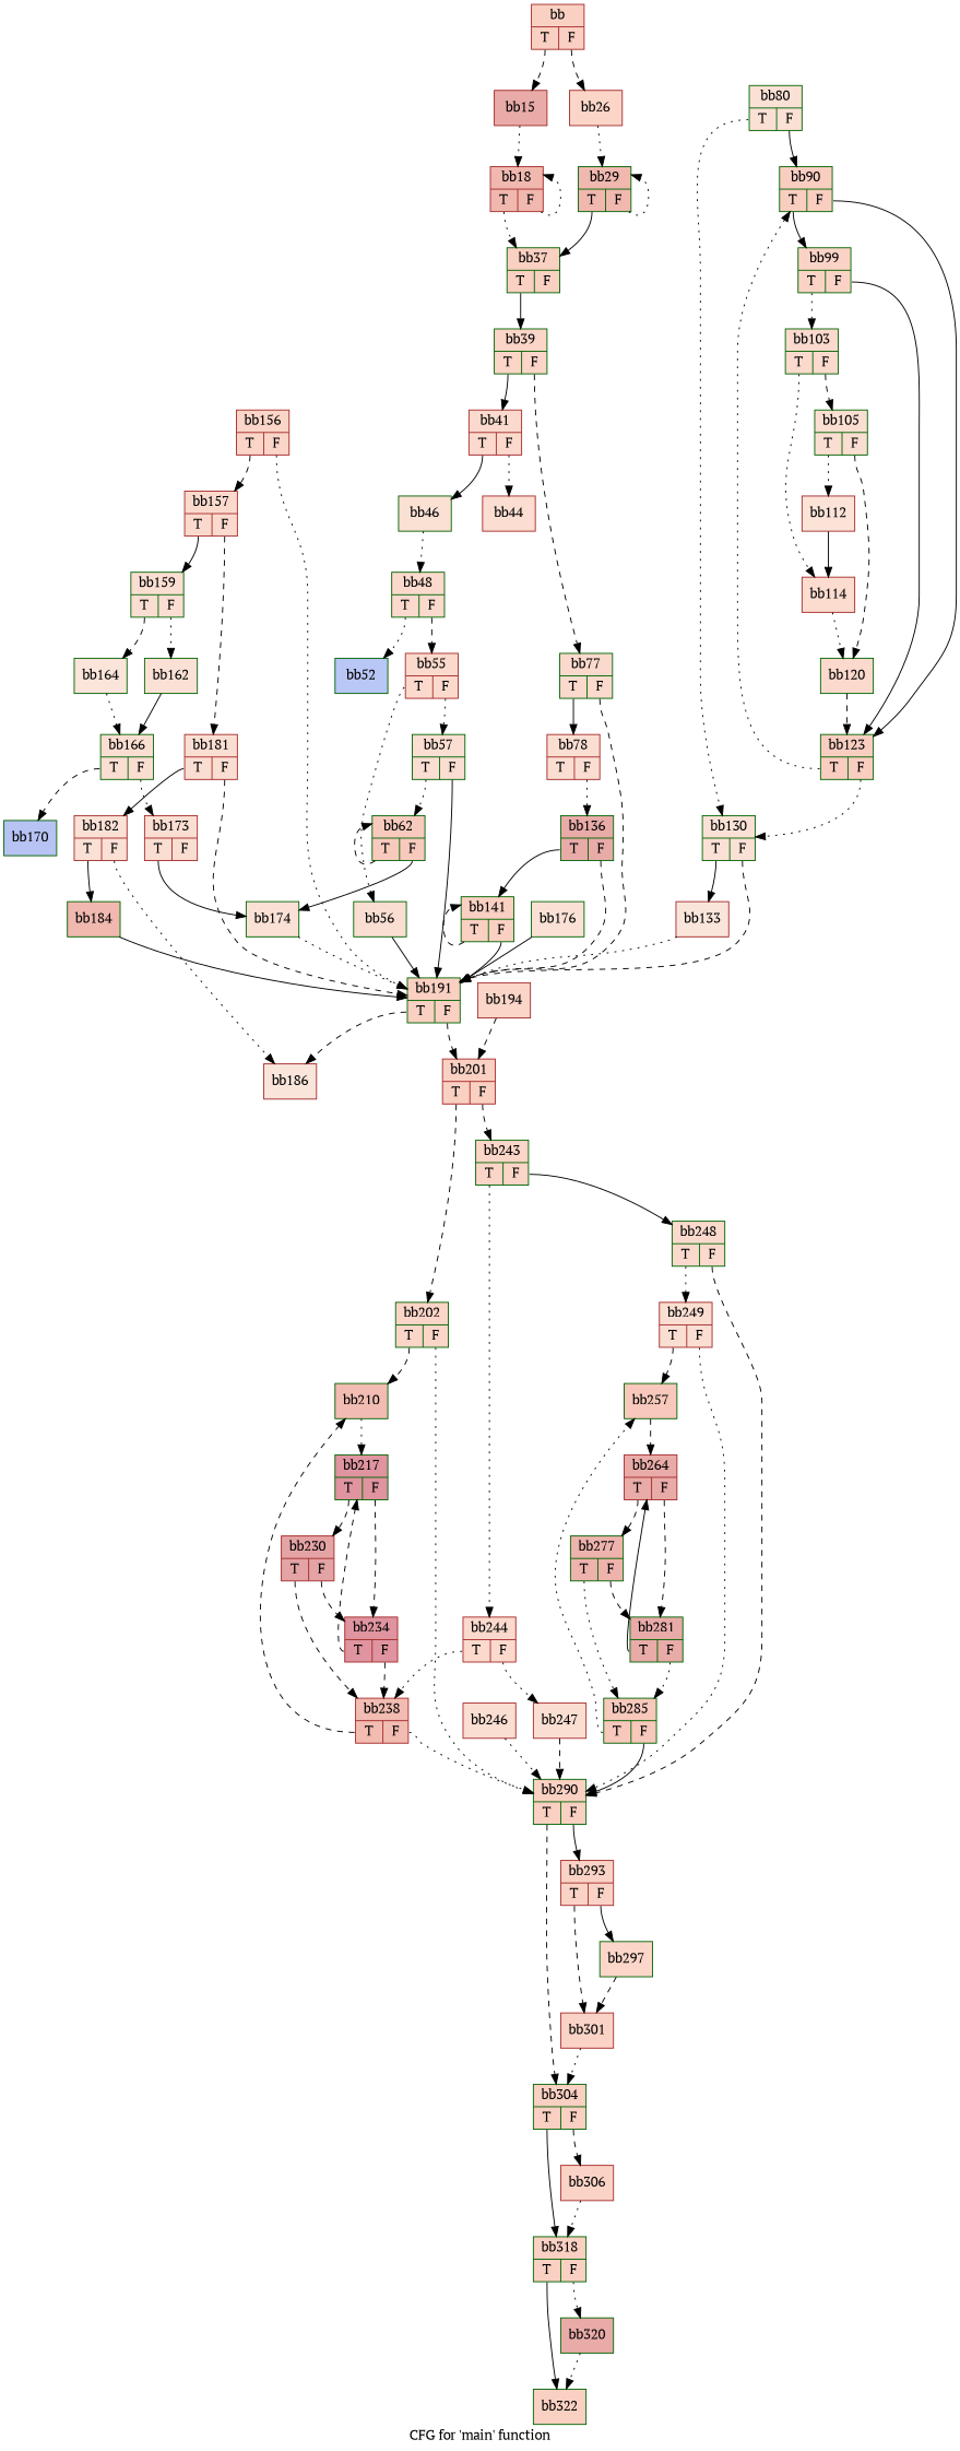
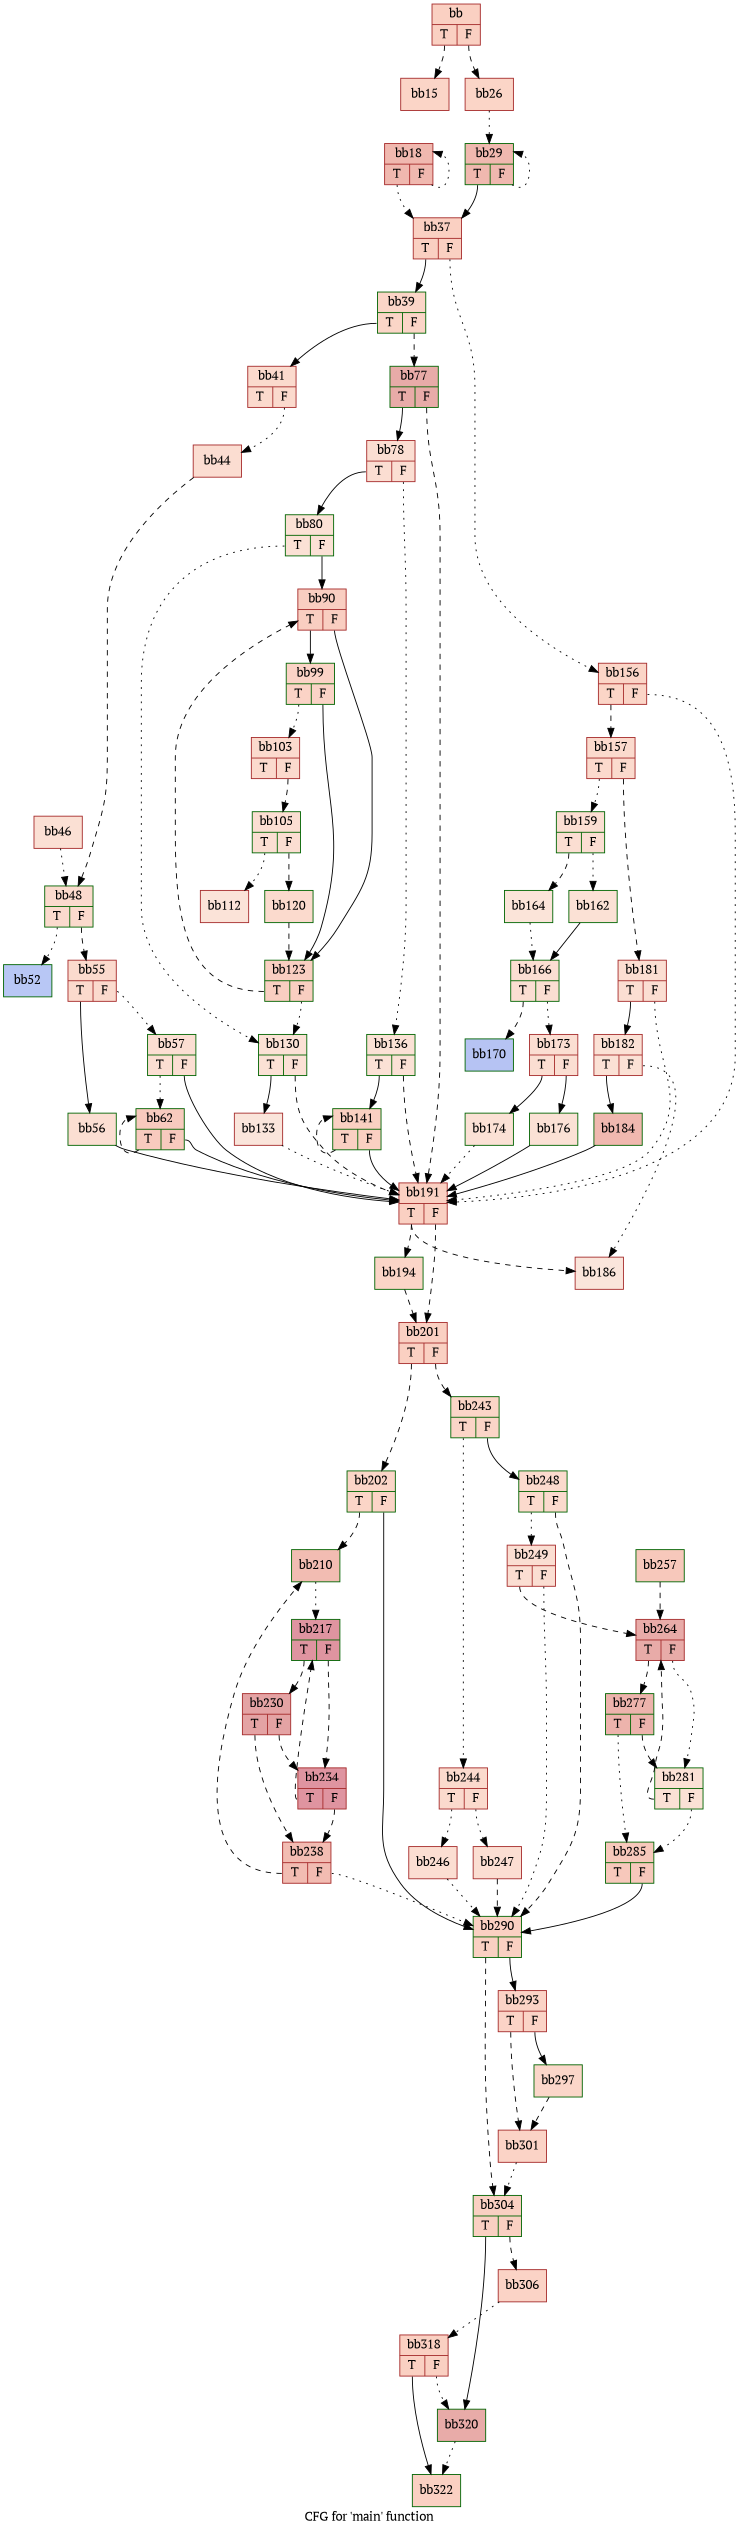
  digraph {
    fontname="PT Serif"
    label="CFG for 'main' function"
    node [color=darkgreen fillcolor="#f7b59970" fontname="PT Serif" shape=record style=filled]
    edge [fontname="PT Serif" style=dashed tailport=s0]
    n1 [color=brown fillcolor="#f3947570" label="{bb|{<s0>T|<s1>F}}"]
-   n2 [color=brown fillcolor="#cc403a70" label="{bb15}"]
+   n2 [color=brown fillcolor="#f5a08170" label="{bb15}"]
    n3 [color=brown fillcolor="#f5a08170" label="{bb26}"]
    n4 [color=brown fillcolor="#dc5d4a70" label="{bb18|{<s0>T|<s1>F}}"]
    n5 [fillcolor="#dc5d4a70" label="{bb29|{<s0>T|<s1>F}}"]
-   n6 [fillcolor="#f3947570" label="{bb37|{<s0>T|<s1>F}}"]
+   n6 [color=brown fillcolor="#f3947570" label="{bb37|{<s0>T|<s1>F}}"]
    n7 [fillcolor="#f5a08170" label="{bb39|{<s0>T|<s1>F}}"]
    n8 [color=brown fillcolor="#f5a08170" label="{bb156|{<s0>T|<s1>F}}"]
    n9 [color=brown fillcolor="#f7ac8e70" label="{bb41|{<s0>T|<s1>F}}"]
-   n10 [fillcolor="#f7ac8e70" label="{bb77|{<s0>T|<s1>F}}"]
-   n11 [fillcolor="#f3947570" label="{bb191|{<s0>T|<s1>F}}"]
+   n10 [fillcolor="#cc403a70" label="{bb77|{<s0>T|<s1>F}}"]
+   n11 [color=brown fillcolor="#f3947570" label="{bb191|{<s0>T|<s1>F}}"]
    n12 [color=brown fillcolor="#f7ac8e70" label="{bb157|{<s0>T|<s1>F}}"]
-   n13 [fillcolor="#f7b99e70" label="{bb46}"]
+   n13 [color=brown fillcolor="#f7b99e70" label="{bb46}"]
    n14 [color=brown fillcolor="#f7b39670" label="{bb44}"]
    n15 [color=brown label="{bb78|{<s0>T|<s1>F}}"]
-   n16 [color=brown fillcolor="#f5a08170" label="{bb194}"]
+   n16 [fillcolor="#f5a08170" label="{bb194}"]
    n17 [color=brown fillcolor="#f3947570" label="{bb201|{<s0>T|<s1>F}}"]
    n18 [color=brown fillcolor="#f4c5ad70" label="{bb186}"]
    n19 [label="{bb159|{<s0>T|<s1>F}}"]
    n20 [color=brown label="{bb181|{<s0>T|<s1>F}}"]
    n21 [fillcolor="#f7ac8e70" label="{bb48|{<s0>T|<s1>F}}"]
    n22 [fillcolor="#f7bca170" label="{bb80|{<s0>T|<s1>F}}"]
-   n23 [fillcolor="#cc403a70" label="{bb136|{<s0>T|<s1>F}}"]
+   n23 [fillcolor="#f7bca170" label="{bb136|{<s0>T|<s1>F}}"]
    n24 [fillcolor="#5f7fe870" label="{bb52}"]
    n25 [color=brown fillcolor="#f7ac8e70" label="{bb55|{<s0>T|<s1>F}}"]
    n26 [label="{bb56}"]
    n27 [label="{bb57|{<s0>T|<s1>F}}"]
    n28 [fillcolor="#ef886b70" label="{bb62|{<s0>T|<s1>F}}"]
    n29 [fillcolor="#f5a08170" label="{bb202|{<s0>T|<s1>F}}"]
    n30 [fillcolor="#f5a08170" label="{bb243|{<s0>T|<s1>F}}"]
    n31 [fillcolor="#f7bca170" label="{bb130|{<s0>T|<s1>F}}"]
-   n32 [fillcolor="#f2907270" label="{bb90|{<s0>T|<s1>F}}"]
+   n32 [color=brown fillcolor="#f2907270" label="{bb90|{<s0>T|<s1>F}}"]
    n33 [fillcolor="#f3947570" label="{bb141|{<s0>T|<s1>F}}"]
    n34 [color=brown fillcolor="#f4c5ad70" label="{bb133}"]
    n35 [fillcolor="#f59c7d70" label="{bb99|{<s0>T|<s1>F}}"]
    n36 [fillcolor="#f2907270" label="{bb123|{<s0>T|<s1>F}}"]
-   n37 [fillcolor="#f7ac8e70" label="{bb103|{<s0>T|<s1>F}}"]
-   n38 [color=brown fillcolor="#f7af9170" label="{bb114}"]
+   n37 [color=brown fillcolor="#f7ac8e70" label="{bb103|{<s0>T|<s1>F}}"]
    n39 [label="{bb105|{<s0>T|<s1>F}}"]
    n40 [fillcolor="#f7ac8e70" label="{bb120}"]
    n41 [color=brown fillcolor="#f6bfa670" label="{bb112}"]
    n42 [fillcolor="#f5c1a970" label="{bb164}"]
    n43 [fillcolor="#f7bca170" label="{bb162}"]
    n44 [color=brown fillcolor="#f7bca170" label="{bb182|{<s0>T|<s1>F}}"]
    n45 [label="{bb166|{<s0>T|<s1>F}}"]
    n46 [fillcolor="#dc5d4a70" label="{bb184}"]
    n47 [fillcolor="#5977e370" label="{bb170}"]
    n48 [color=brown label="{bb173|{<s0>T|<s1>F}}"]
    n49 [fillcolor="#f7bca170" label="{bb174}"]
    n50 [fillcolor="#f7bca170" label="{bb176}"]
    n51 [fillcolor="#e1675170" label="{bb210}"]
    n52 [fillcolor="#f3947570" label="{bb290|{<s0>T|<s1>F}}"]
    n53 [color=brown fillcolor="#f7ac8e70" label="{bb244|{<s0>T|<s1>F}}"]
    n54 [fillcolor="#f7ac8e70" label="{bb248|{<s0>T|<s1>F}}"]
    n55 [fillcolor="#b70d2870" label="{bb217|{<s0>T|<s1>F}}"]
    n56 [fillcolor="#f3947570" label="{bb304|{<s0>T|<s1>F}}"]
    n57 [color=brown fillcolor="#f59c7d70" label="{bb293|{<s0>T|<s1>F}}"]
    n58 [color=brown label="{bb246}"]
    n59 [color=brown label="{bb247}"]
    n60 [color=brown label="{bb249|{<s0>T|<s1>F}}"]
    n61 [color=brown fillcolor="#c32e3170" label="{bb230|{<s0>T|<s1>F}}"]
    n62 [color=brown fillcolor="#b70d2870" label="{bb234|{<s0>T|<s1>F}}"]
-   n63 [fillcolor="#f3947570" label="{bb318|{<s0>T|<s1>F}}"]
+   n63 [color=brown fillcolor="#f3947570" label="{bb318|{<s0>T|<s1>F}}"]
    n64 [color=brown fillcolor="#f59c7d70" label="{bb306}"]
    n65 [color=brown fillcolor="#f59c7d70" label="{bb301}"]
    n66 [fillcolor="#f6a38570" label="{bb297}"]
    n67 [color=brown fillcolor="#e1675170" label="{bb238|{<s0>T|<s1>F}}"]
    n68 [fillcolor="#ed836670" label="{bb257}"]
    n69 [color=brown fillcolor="#cc403a70" label="{bb264|{<s0>T|<s1>F}}"]
    n70 [fillcolor="#d6524470" label="{bb277|{<s0>T|<s1>F}}"]
-   n71 [fillcolor="#cc403a70" label="{bb281|{<s0>T|<s1>F}}"]
+   n71 [fillcolor="#f7bca170" label="{bb281|{<s0>T|<s1>F}}"]
    n72 [fillcolor="#ed836670" label="{bb285|{<s0>T|<s1>F}}"]
    n73 [fillcolor="#f3947570" label="{bb322}"]
    n74 [fillcolor="#cc403a70" label="{bb320}"]
    n1 -> n2
    n1 -> n3 [tailport=s1]
-   n2 -> n4 [style=dotted]
    n3 -> n5 [style=dotted]
    n4 -> n4 [style=dotted tailport=s1]
    n4 -> n6 [style=dotted]
    n5 -> n5 [style=dotted tailport=s1]
    n5 -> n6 [style=solid]
    n6 -> n7 [style=solid]
+   n6 -> n8 [style=dotted tailport=s1]
    n7 -> n9 [style=solid]
    n7 -> n10 [tailport=s1]
    n8 -> n11 [style=dotted tailport=s1]
    n8 -> n12
-   n9 -> n13 [style=solid]
    n9 -> n14 [style=dotted tailport=s1]
    n10 -> n11 [tailport=s1]
    n10 -> n15 [style=solid]
+   n11 -> n16
    n11 -> n17 [tailport=s1]
    n11 -> n18
-   n12 -> n19 [style=solid]
+   n12 -> n19 [style=dotted]
    n12 -> n20 [tailport=s1]
    n13 -> n21 [style=dotted]
+   n14 -> n21
+   n15 -> n22 [style=solid]
    n15 -> n23 [style=dotted tailport=s1]
    n16 -> n17
    n17 -> n29
    n17 -> n30 [tailport=s1]
    n19 -> n42
    n19 -> n43 [style=dotted tailport=s1]
-   n20 -> n11 [tailport=s1]
+   n20 -> n11 [style=dotted tailport=s1]
    n20 -> n44 [style=solid]
    n21 -> n24 [style=dotted]
    n21 -> n25 [tailport=s1]
    n22 -> n31 [style=dotted]
    n22 -> n32 [style=solid tailport=s1]
    n23 -> n11 [tailport=s1]
    n23 -> n33 [style=solid]
-   n25 -> n26 [style=dotted]
+   n25 -> n26 [style=solid]
    n25 -> n27 [style=dotted tailport=s1]
    n26 -> n11 [style=solid]
    n27 -> n11 [style=solid tailport=s1]
    n27 -> n28 [style=dotted]
-   n28 -> n49 [style=solid tailport=s1]
+   n28 -> n11 [style=solid tailport=s1]
    n28 -> n28
    n29 -> n51
-   n29 -> n52 [style=dotted tailport=s1]
+   n29 -> n52 [style=solid tailport=s1]
    n30 -> n53 [style=dotted]
    n30 -> n54 [style=solid tailport=s1]
    n31 -> n11 [tailport=s1]
    n31 -> n34 [style=solid]
    n32 -> n35 [style=solid]
    n32 -> n36 [style=solid tailport=s1]
    n33 -> n11 [style=solid tailport=s1]
    n33 -> n33
    n34 -> n11 [style=dotted]
    n35 -> n36 [style=solid tailport=s1]
    n35 -> n37 [style=dotted]
    n36 -> n31 [style=dotted tailport=s1]
-   n36 -> n32 [style=dotted]
-   n37 -> n38 [style=dotted]
+   n36 -> n32
    n37 -> n39 [tailport=s1]
-   n38 -> n40 [style=dotted]
    n39 -> n40 [tailport=s1]
    n39 -> n41 [style=dotted]
    n40 -> n36
-   n41 -> n38 [style=solid]
    n42 -> n45 [style=dotted]
    n43 -> n45 [style=solid]
    n44 -> n18 [style=dotted tailport=s1]
    n44 -> n46 [style=solid]
    n45 -> n47
    n45 -> n48 [style=dotted tailport=s1]
    n46 -> n11 [style=solid]
    n48 -> n49 [style=solid]
+   n48 -> n50 [style=solid tailport=s1]
    n49 -> n11 [style=dotted]
    n50 -> n11 [style=solid]
    n51 -> n55 [style=dotted]
    n52 -> n56
    n52 -> n57 [style=solid tailport=s1]
-   n53 -> n67 [style=dotted]
+   n53 -> n58 [style=dotted]
    n53 -> n59 [style=dotted tailport=s1]
    n54 -> n52 [tailport=s1]
    n54 -> n60 [style=dotted]
    n55 -> n61
    n55 -> n62 [tailport=s1]
-   n56 -> n63 [style=solid]
+   n56 -> n74 [style=solid]
    n56 -> n64 [tailport=s1]
    n57 -> n65
    n57 -> n66 [style=solid tailport=s1]
    n58 -> n52 [style=dotted]
    n59 -> n52
    n60 -> n52 [style=dotted tailport=s1]
-   n60 -> n68
+   n60 -> n69
    n61 -> n62 [tailport=s1]
    n61 -> n67
    n62 -> n55
    n62 -> n67 [tailport=s1]
    n63 -> n73 [style=solid]
    n63 -> n74 [style=dotted tailport=s1]
    n64 -> n63 [style=dotted]
    n65 -> n56 [style=dotted]
    n66 -> n65
    n67 -> n51
    n67 -> n52 [style=dotted tailport=s1]
    n68 -> n69
    n69 -> n70
-   n69 -> n71 [tailport=s1]
+   n69 -> n71 [style=dotted tailport=s1]
    n70 -> n71 [tailport=s1]
    n70 -> n72 [style=dotted]
-   n71 -> n69 [style=solid]
+   n71 -> n69
    n71 -> n72 [style=dotted tailport=s1]
    n72 -> n52 [style=solid tailport=s1]
-   n72 -> n68 [style=dotted]
    n74 -> n73 [style=dotted]
  }
